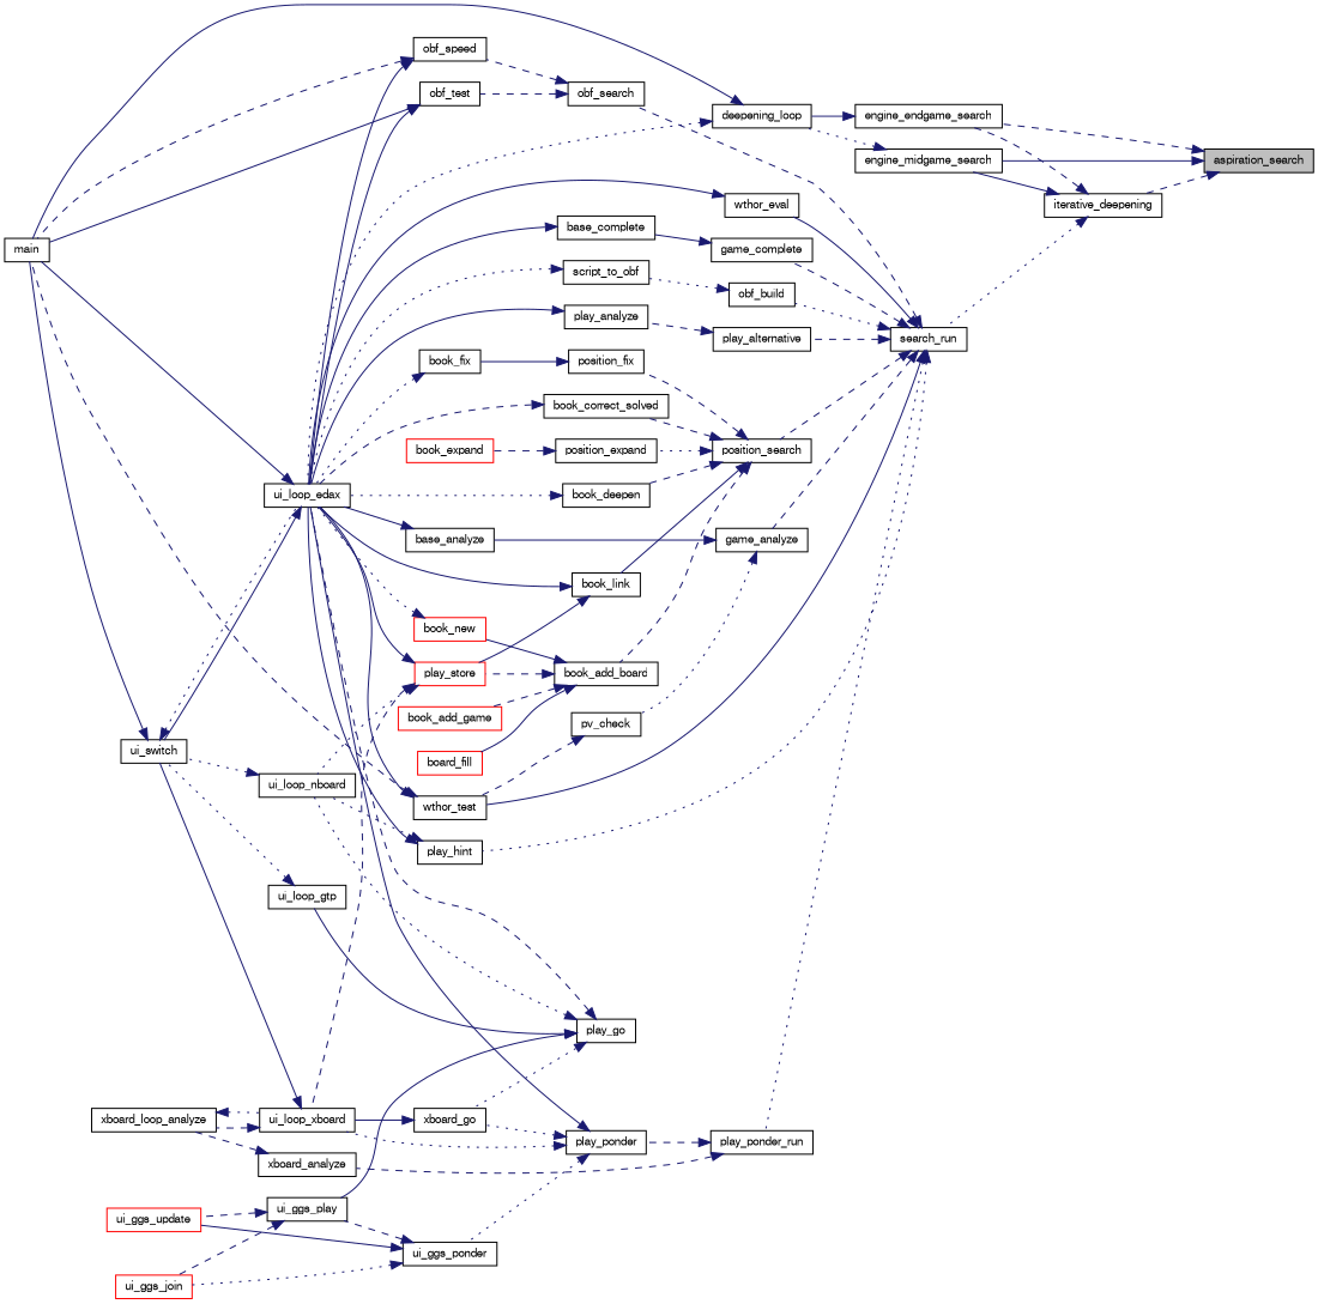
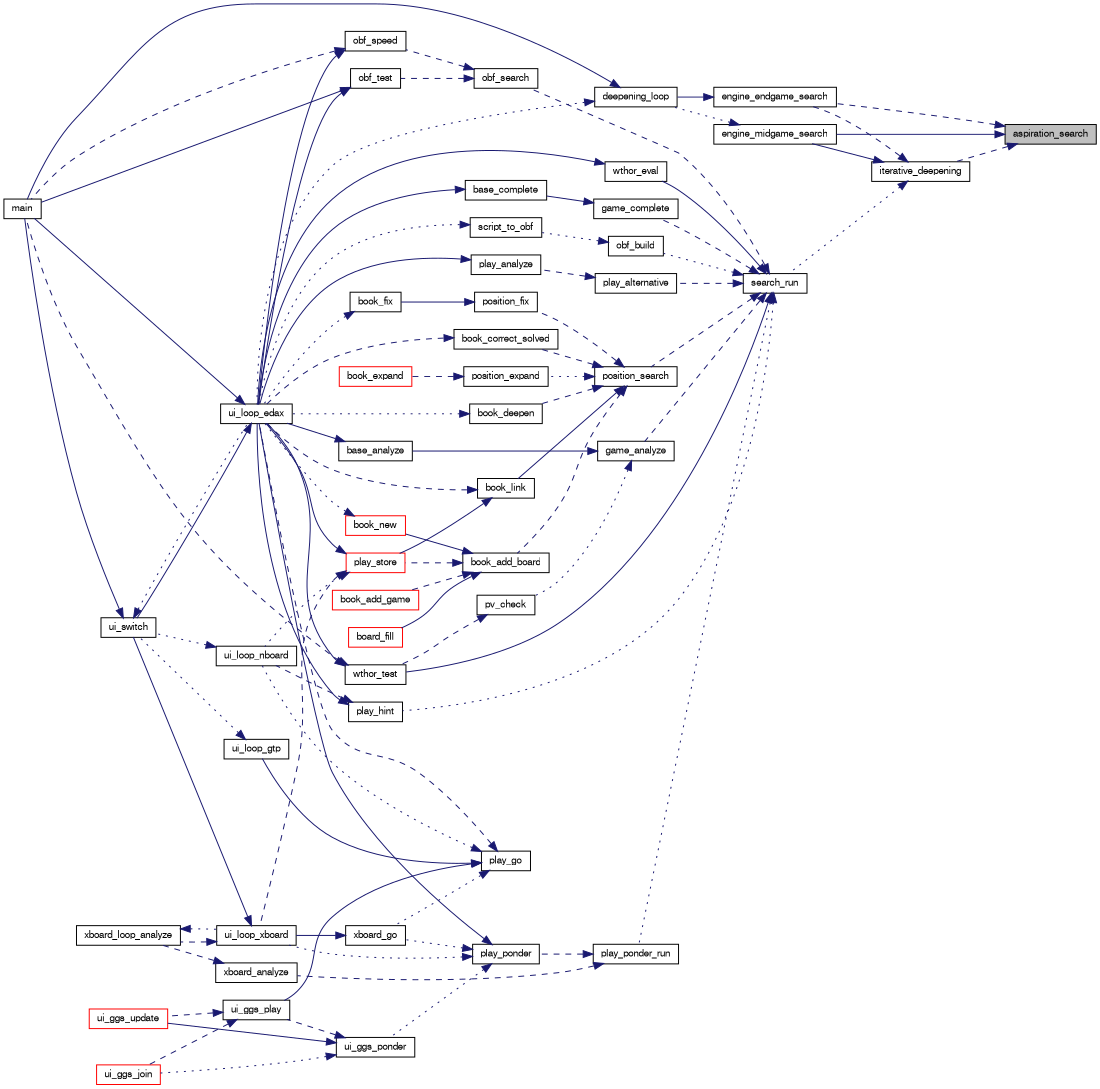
  digraph {
    rankdir=RL
    node [color=black fontname=FreeSans fontsize=10 shape=record]
    edge [color=midnightblue dir=back fontname=FreeSans fontsize=10 labelfontname=FreeSans labelfontsize=10 style=dashed]
    n1 [fillcolor=grey75 fontcolor=black height=0.2 label=aspiration_search style=filled width=0.4]
    n2 [height=0.2 label=engine_endgame_search width=0.4]
    n3 [height=0.2 label=engine_midgame_search width=0.4]
    n4 [height=0.2 label=iterative_deepening width=0.4]
    n5 [height=0.2 label=deepening_loop width=0.4]
    n6 [height=0.2 label=search_run width=0.4]
    n7 [height=0.2 label=main width=0.4]
    n8 [height=0.2 label=ui_loop_edax width=0.4]
    n9 [height=0.2 label=ui_switch width=0.4]
    n10 [height=0.2 label=game_analyze width=0.4]
    n11 [height=0.2 label=wthor_test width=0.4]
    n12 [height=0.2 label=game_complete width=0.4]
    n13 [height=0.2 label=obf_build width=0.4]
    n14 [height=0.2 label=obf_search width=0.4]
    n15 [height=0.2 label=play_alternative width=0.4]
    n16 [height=0.2 label=play_hint width=0.4]
    n17 [height=0.2 label=play_ponder_run width=0.4]
    n18 [height=0.2 label=position_search width=0.4]
    n19 [height=0.2 label=wthor_eval width=0.4]
    n20 [height=0.2 label=base_analyze width=0.4]
    n21 [height=0.2 label=pv_check width=0.4]
    n22 [height=0.2 label=base_complete width=0.4]
    n23 [height=0.2 label=script_to_obf width=0.4]
    n24 [height=0.2 label=obf_speed width=0.4]
    n25 [height=0.2 label=obf_test width=0.4]
    n26 [height=0.2 label=play_analyze width=0.4]
    n27 [height=0.2 label=play_go width=0.4]
    n28 [height=0.2 label=ui_ggs_play width=0.4]
    n29 [height=0.2 label=ui_loop_gtp width=0.4]
    n30 [height=0.2 label=ui_loop_nboard width=0.4]
    n31 [height=0.2 label=xboard_go width=0.4]
    n32 [height=0.2 label=play_ponder width=0.4]
    n33 [height=0.2 label=xboard_analyze width=0.4]
    n34 [height=0.2 label=book_add_board width=0.4]
    n35 [height=0.2 label=book_correct_solved width=0.4]
    n36 [height=0.2 label=book_deepen width=0.4]
    n37 [height=0.2 label=book_link width=0.4]
    n38 [height=0.2 label=position_expand width=0.4]
    n39 [height=0.2 label=position_fix width=0.4]
    n40 [color=red height=0.2 label=ui_ggs_join width=0.4]
    n41 [color=red height=0.2 label=ui_ggs_update width=0.4]
    n42 [height=0.2 label=ui_loop_xboard width=0.4]
    n43 [height=0.2 label=xboard_loop_analyze width=0.4]
    n44 [height=0.2 label=ui_ggs_ponder width=0.4]
    n45 [color=red height=0.2 label=board_fill width=0.4]
    n46 [color=red height=0.2 label=book_add_game width=0.4]
    n47 [color=red height=0.2 label=book_new width=0.4]
    n48 [color=red height=0.2 label=play_store width=0.4]
    n49 [color=red height=0.2 label=book_expand width=0.4]
    n50 [height=0.2 label=book_fix width=0.4]
    n1 -> n2
    n1 -> n3 [style=solid]
    n1 -> n4
    n2 -> n5 [style=solid]
    n3 -> n5 [style=dotted]
    n4 -> n2
    n4 -> n3 [style=solid]
    n4 -> n6 [style=dotted]
    n5 -> n7 [style=solid]
    n5 -> n8 [style=dotted]
    n6 -> n10
    n6 -> n11 [style=solid]
    n6 -> n12
    n6 -> n13 [style=dotted]
    n6 -> n14
    n6 -> n15
    n6 -> n16 [style=dotted]
    n6 -> n17 [style=dotted]
    n6 -> n18
    n6 -> n19 [style=solid]
    n8 -> n7 [style=solid]
    n8 -> n9 [style=solid]
    n9 -> n7 [style=solid]
    n9 -> n8 [style=dotted]
    n10 -> n20 [style=solid]
    n10 -> n21 [style=dotted]
    n11 -> n7
    n11 -> n8 [style=solid]
    n12 -> n22 [style=solid]
    n13 -> n23 [style=dotted]
    n14 -> n24
    n14 -> n25
    n15 -> n26
    n16 -> n8 [style=solid]
-   n16 -> n30 [style=dotted]
+   n16 -> n30
    n17 -> n32
    n17 -> n33
    n18 -> n34
    n18 -> n35
    n18 -> n36
    n18 -> n37 [style=solid]
    n18 -> n38 [style=dotted]
    n18 -> n39
    n19 -> n8 [style=solid]
    n20 -> n8 [style=solid]
    n21 -> n11
    n22 -> n8 [style=solid]
    n23 -> n8 [style=dotted]
    n24 -> n7
    n24 -> n8 [style=solid]
    n25 -> n7 [style=solid]
    n25 -> n8 [style=solid]
    n26 -> n8 [style=solid]
    n27 -> n8
    n27 -> n28 [style=solid]
    n27 -> n29 [style=solid]
    n27 -> n30 [style=dotted]
    n27 -> n31 [style=dotted]
    n28 -> n40
    n28 -> n41
    n29 -> n9 [style=dotted]
    n30 -> n9 [style=dotted]
    n31 -> n42 [style=solid]
    n32 -> n8 [style=solid]
    n32 -> n31 [style=dotted]
    n32 -> n42 [style=dotted]
    n32 -> n44 [style=dotted]
    n33 -> n43
    n34 -> n45 [style=solid]
    n34 -> n46
    n34 -> n47 [style=solid]
    n34 -> n48
    n35 -> n8
    n36 -> n8 [style=dotted]
-   n37 -> n8 [style=solid]
+   n37 -> n8
    n37 -> n48 [style=solid]
    n38 -> n49
    n39 -> n50 [style=solid]
    n42 -> n9 [style=solid]
    n42 -> n43
    n43 -> n42 [style=dotted]
    n44 -> n28
    n44 -> n40 [style=dotted]
    n44 -> n41 [style=solid]
    n47 -> n8 [style=dotted]
    n48 -> n8 [style=solid]
    n48 -> n30 [style=dotted]
    n48 -> n42
    n50 -> n8 [style=dotted]
  }
